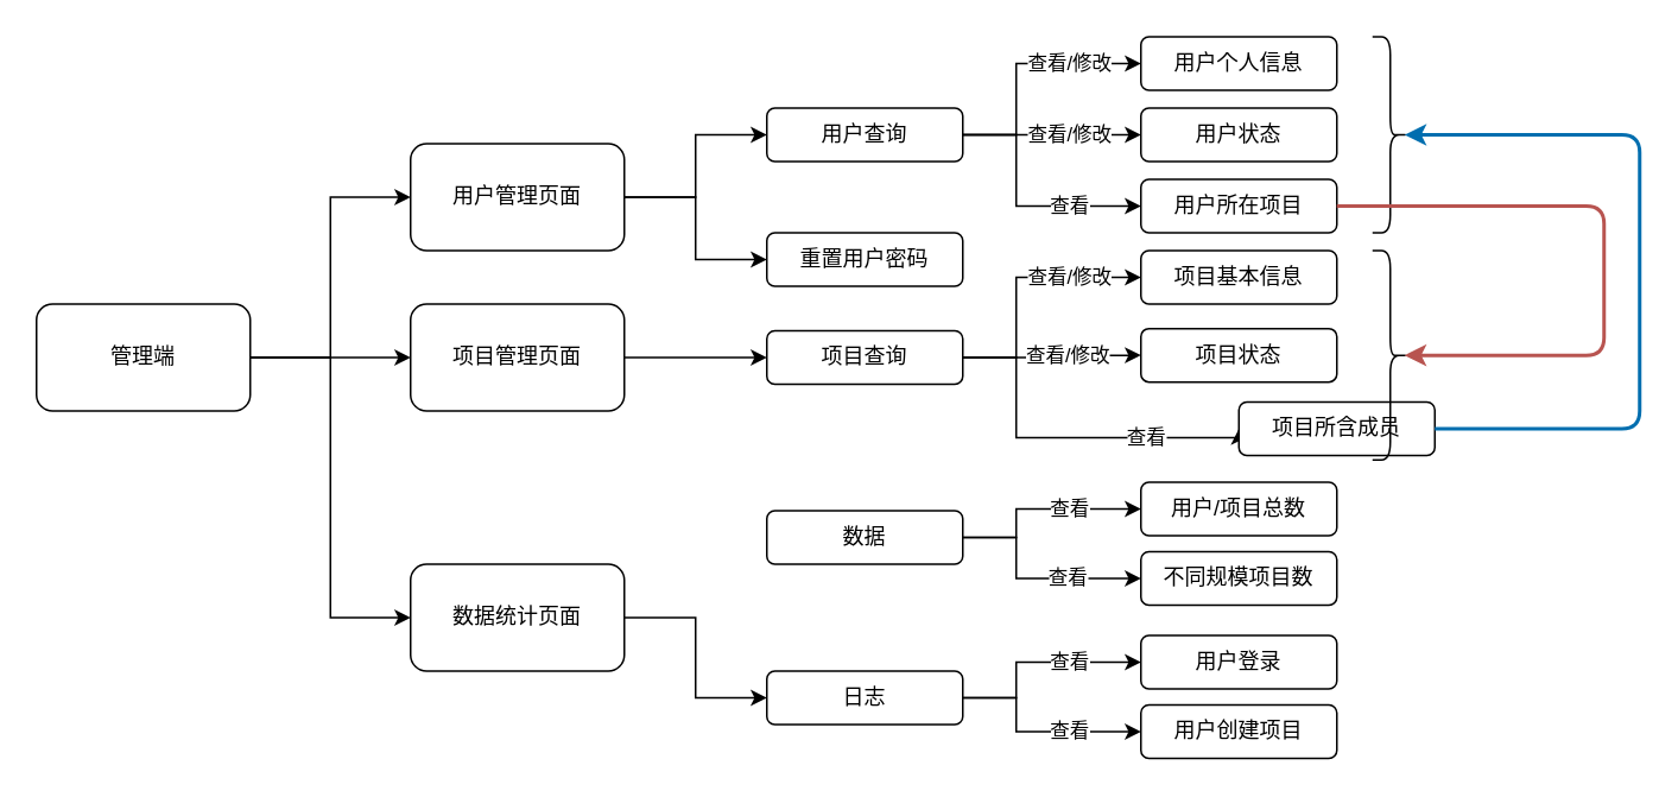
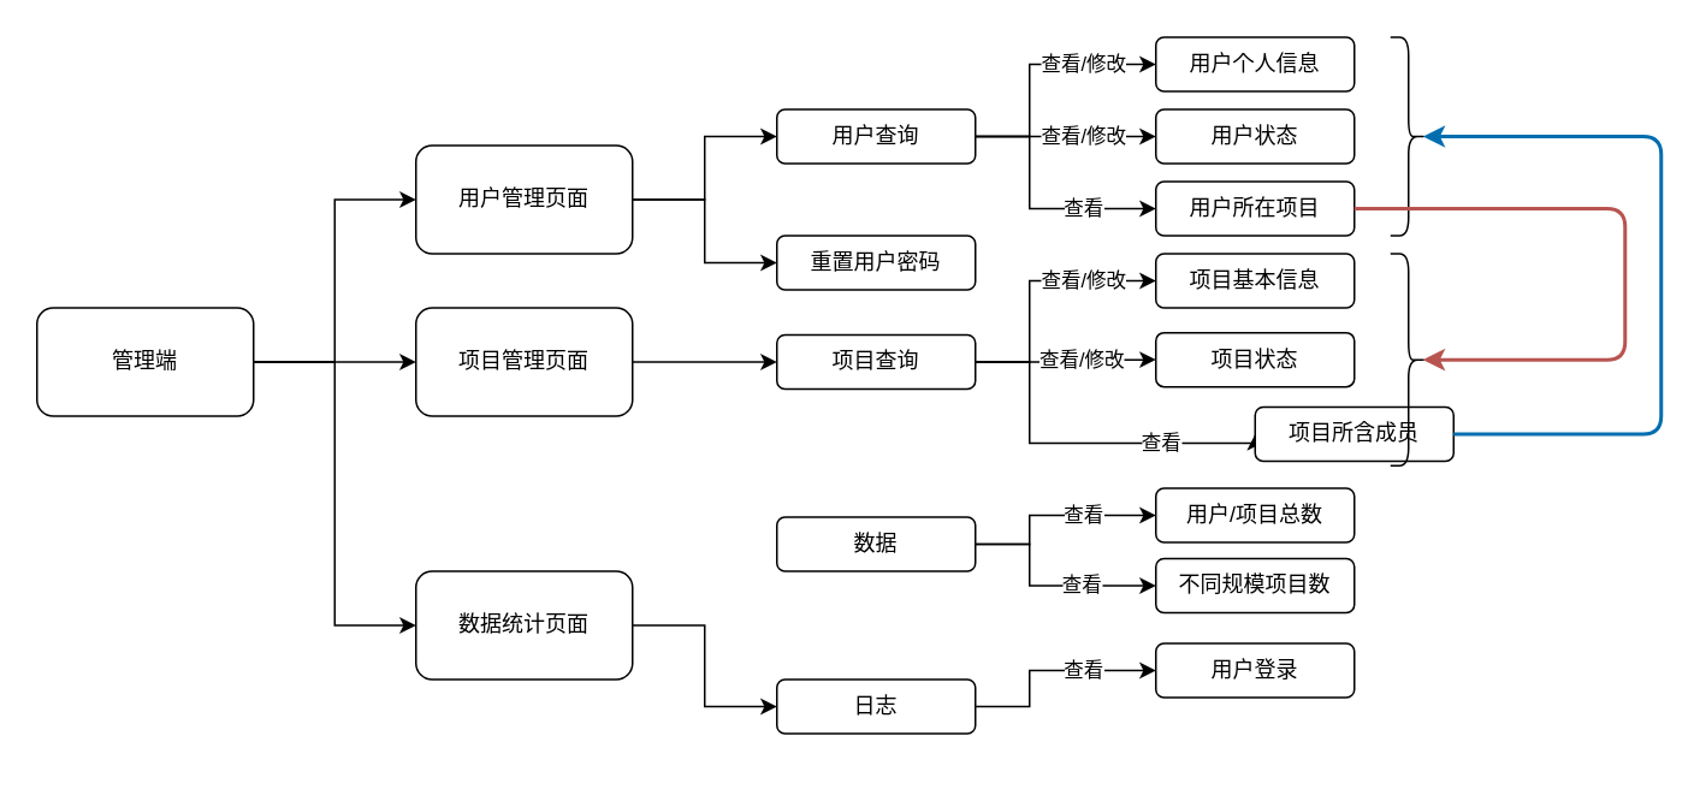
  <mxCell id="0" />
  <mxCell id="1" parent="0" />
  <mxCell id="2" style="edgeStyle=orthogonalEdgeStyle;rounded=0;orthogonalLoop=1;jettySize=auto;html=1;exitX=1;exitY=0.5;exitDx=0;exitDy=0;entryX=0;entryY=0.5;entryDx=0;entryDy=0;" parent="1" source="5" target="8" edge="1"><mxGeometry relative="1" as="geometry" /></mxCell>
  <mxCell id="3" style="edgeStyle=orthogonalEdgeStyle;rounded=0;orthogonalLoop=1;jettySize=auto;html=1;exitX=1;exitY=0.5;exitDx=0;exitDy=0;" parent="1" source="5" edge="1"><mxGeometry relative="1" as="geometry"><mxPoint x="230" y="200" as="targetPoint" /></mxGeometry></mxCell>
  <mxCell id="4" style="edgeStyle=orthogonalEdgeStyle;rounded=0;orthogonalLoop=1;jettySize=auto;html=1;exitX=1;exitY=0.5;exitDx=0;exitDy=0;entryX=0;entryY=0.5;entryDx=0;entryDy=0;" parent="1" source="5" target="10" edge="1"><mxGeometry relative="1" as="geometry" /></mxCell>
  <mxCell id="5" value="管理端" style="rounded=1;whiteSpace=wrap;html=1;" parent="1" vertex="1"><mxGeometry x="20" y="170" width="120" height="60" as="geometry" /></mxCell>
  <mxCell id="6" style="edgeStyle=orthogonalEdgeStyle;rounded=0;orthogonalLoop=1;jettySize=auto;html=1;exitX=1;exitY=0.5;exitDx=0;exitDy=0;entryX=0;entryY=0.5;entryDx=0;entryDy=0;" parent="1" source="8" target="14" edge="1"><mxGeometry relative="1" as="geometry" /></mxCell>
  <mxCell id="7" style="edgeStyle=orthogonalEdgeStyle;rounded=0;orthogonalLoop=1;jettySize=auto;html=1;exitX=1;exitY=0.5;exitDx=0;exitDy=0;entryX=0;entryY=0.5;entryDx=0;entryDy=0;" parent="1" source="8" target="17" edge="1"><mxGeometry relative="1" as="geometry" /></mxCell>
  <mxCell id="8" value="用户管理页面" style="whiteSpace=wrap;html=1;rounded=1;" parent="1" vertex="1"><mxGeometry x="230" y="80" width="120" height="60" as="geometry" /></mxCell>
  <mxCell id="9" style="edgeStyle=orthogonalEdgeStyle;rounded=0;orthogonalLoop=1;jettySize=auto;html=1;exitX=1;exitY=0.5;exitDx=0;exitDy=0;entryX=0;entryY=0.5;entryDx=0;entryDy=0;" parent="1" source="10" target="34" edge="1"><mxGeometry relative="1" as="geometry" /></mxCell>
  <mxCell id="10" value="数据统计页面" style="whiteSpace=wrap;html=1;rounded=1;" parent="1" vertex="1"><mxGeometry x="230" y="316" width="120" height="60" as="geometry" /></mxCell>
  <mxCell id="11" value="查看" style="edgeStyle=orthogonalEdgeStyle;rounded=0;orthogonalLoop=1;jettySize=auto;html=1;exitX=1;exitY=0.5;exitDx=0;exitDy=0;entryX=0;entryY=0.5;entryDx=0;entryDy=0;" parent="1" source="14" target="15" edge="1"><mxGeometry x="0.429" relative="1" as="geometry"><Array as="points"><mxPoint x="570" y="75" /><mxPoint x="570" y="115" /></Array><mxPoint as="offset" /></mxGeometry></mxCell>
  <mxCell id="12" value="查看/修改" style="edgeStyle=orthogonalEdgeStyle;rounded=0;orthogonalLoop=1;jettySize=auto;html=1;exitX=1;exitY=0.5;exitDx=0;exitDy=0;entryX=0;entryY=0.5;entryDx=0;entryDy=0;" parent="1" source="14" target="16" edge="1"><mxGeometry x="0.429" relative="1" as="geometry"><Array as="points"><mxPoint x="570" y="75" /><mxPoint x="570" y="35" /></Array><mxPoint as="offset" /></mxGeometry></mxCell>
  <mxCell id="13" value="查看/修改" style="edgeStyle=orthogonalEdgeStyle;rounded=0;orthogonalLoop=1;jettySize=auto;html=1;exitX=1;exitY=0.5;exitDx=0;exitDy=0;entryX=0;entryY=0.5;entryDx=0;entryDy=0;" parent="1" source="14" target="18" edge="1"><mxGeometry x="0.2" relative="1" as="geometry"><mxPoint as="offset" /></mxGeometry></mxCell>
  <mxCell id="14" value="用户查询" style="rounded=1;whiteSpace=wrap;html=1;" parent="1" vertex="1"><mxGeometry x="430" y="60" width="110" height="30" as="geometry" /></mxCell>
  <mxCell id="15" value="用户所在项目" style="rounded=1;whiteSpace=wrap;html=1;" parent="1" vertex="1"><mxGeometry x="640" y="100" width="110" height="30" as="geometry" /></mxCell>
  <mxCell id="16" value="用户个人信息" style="rounded=1;whiteSpace=wrap;html=1;" parent="1" vertex="1"><mxGeometry x="640" y="20" width="110" height="30" as="geometry" /></mxCell>
  <mxCell id="17" value="重置用户密码" style="rounded=1;whiteSpace=wrap;html=1;" parent="1" vertex="1"><mxGeometry x="430" y="130" width="110" height="30" as="geometry" /></mxCell>
  <mxCell id="18" value="用户状态" style="rounded=1;whiteSpace=wrap;html=1;" parent="1" vertex="1"><mxGeometry x="640" y="60" width="110" height="30" as="geometry" /></mxCell>
  <mxCell id="19" style="edgeStyle=orthogonalEdgeStyle;rounded=0;orthogonalLoop=1;jettySize=auto;html=1;exitX=1;exitY=0.5;exitDx=0;exitDy=0;entryX=0;entryY=0.5;entryDx=0;entryDy=0;" parent="1" source="20" target="25" edge="1"><mxGeometry relative="1" as="geometry" /></mxCell>
  <mxCell id="20" value="项目管理页面" style="whiteSpace=wrap;html=1;rounded=1;" parent="1" vertex="1"><mxGeometry x="230" y="170" width="120" height="60" as="geometry" /></mxCell>
  <mxCell id="21" value="查看" style="edgeStyle=orthogonalEdgeStyle;rounded=0;orthogonalLoop=1;jettySize=auto;html=1;exitX=1;exitY=0.5;exitDx=0;exitDy=0;entryX=0;entryY=0.5;entryDx=0;entryDy=0;" parent="1" source="25" target="26" edge="1"><mxGeometry x="0.448" relative="1" as="geometry"><Array as="points"><mxPoint x="570" y="200" /><mxPoint x="570" y="245" /></Array><mxPoint as="offset" /></mxGeometry></mxCell>
  <mxCell id="22" value="查看/修改" style="edgeStyle=orthogonalEdgeStyle;rounded=0;orthogonalLoop=1;jettySize=auto;html=1;exitX=1;exitY=0.5;exitDx=0;exitDy=0;entryX=0;entryY=0.5;entryDx=0;entryDy=0;" parent="1" source="25" target="27" edge="1"><mxGeometry x="0.448" relative="1" as="geometry"><Array as="points"><mxPoint x="570" y="200" /><mxPoint x="570" y="155" /></Array><mxPoint as="offset" /></mxGeometry></mxCell>
  <mxCell id="23" style="edgeStyle=orthogonalEdgeStyle;rounded=0;orthogonalLoop=1;jettySize=auto;html=1;exitX=1;exitY=0.5;exitDx=0;exitDy=0;entryX=0;entryY=0.5;entryDx=0;entryDy=0;" parent="1" source="25" target="28" edge="1"><mxGeometry relative="1" as="geometry" /></mxCell>
  <mxCell id="24" value="查看/修改" style="edgeLabel;html=1;align=center;verticalAlign=middle;resizable=0;points=[];" parent="23" vertex="1" connectable="0"><mxGeometry x="0.184" relative="1" as="geometry"><mxPoint as="offset" /></mxGeometry></mxCell>
  <mxCell id="25" value="项目查询" style="rounded=1;whiteSpace=wrap;html=1;" parent="1" vertex="1"><mxGeometry x="430" y="185" width="110" height="30" as="geometry" /></mxCell>
  <mxCell id="26" value="项目所含成员" style="rounded=1;whiteSpace=wrap;html=1;" parent="1" vertex="1"><mxGeometry x="695" y="225" width="110" height="30" as="geometry" /></mxCell>
  <mxCell id="27" value="项目基本信息" style="rounded=1;whiteSpace=wrap;html=1;" parent="1" vertex="1"><mxGeometry x="640" y="140" width="110" height="30" as="geometry" /></mxCell>
  <mxCell id="28" value="项目状态" style="rounded=1;whiteSpace=wrap;html=1;" parent="1" vertex="1"><mxGeometry x="640" y="183.75" width="110" height="30" as="geometry" /></mxCell>
  <mxCell id="29" value="查看" style="edgeStyle=orthogonalEdgeStyle;rounded=0;orthogonalLoop=1;jettySize=auto;html=1;exitX=1;exitY=0.5;exitDx=0;exitDy=0;" parent="1" source="31" target="35" edge="1"><mxGeometry x="0.31" relative="1" as="geometry"><Array as="points"><mxPoint x="570" y="301" /><mxPoint x="570" y="285" /></Array><mxPoint as="offset" /></mxGeometry></mxCell>
  <mxCell id="30" value="查看" style="edgeStyle=orthogonalEdgeStyle;rounded=0;orthogonalLoop=1;jettySize=auto;html=1;exitX=1;exitY=0.5;exitDx=0;exitDy=0;entryX=0;entryY=0.5;entryDx=0;entryDy=0;" parent="1" source="31" target="36" edge="1"><mxGeometry x="0.333" relative="1" as="geometry"><Array as="points"><mxPoint x="570" y="301" /><mxPoint x="570" y="324" /></Array><mxPoint as="offset" /></mxGeometry></mxCell>
  <mxCell id="31" value="数据" style="rounded=1;whiteSpace=wrap;html=1;" parent="1" vertex="1"><mxGeometry x="430" y="286" width="110" height="30" as="geometry" /></mxCell>
  <mxCell id="32" value="查看" style="edgeStyle=orthogonalEdgeStyle;rounded=0;orthogonalLoop=1;jettySize=auto;html=1;exitX=1;exitY=0.5;exitDx=0;exitDy=0;entryX=0;entryY=0.5;entryDx=0;entryDy=0;" parent="1" source="34" target="37" edge="1"><mxGeometry x="0.333" relative="1" as="geometry"><Array as="points"><mxPoint x="570" y="391" /><mxPoint x="570" y="371" /></Array><mxPoint as="offset" /></mxGeometry></mxCell>
- <mxCell id="33" value="查看" style="edgeStyle=orthogonalEdgeStyle;rounded=0;orthogonalLoop=1;jettySize=auto;html=1;exitX=1;exitY=0.5;exitDx=0;exitDy=0;" parent="1" source="34" target="38" edge="1"><mxGeometry x="0.328" relative="1" as="geometry"><Array as="points"><mxPoint x="570" y="391" /><mxPoint x="570" y="410" /></Array><mxPoint as="offset" /></mxGeometry></mxCell>
  <mxCell id="34" value="日志" style="rounded=1;whiteSpace=wrap;html=1;" parent="1" vertex="1"><mxGeometry x="430" y="376" width="110" height="30" as="geometry" /></mxCell>
  <mxCell id="35" value="用户/项目总数" style="rounded=1;whiteSpace=wrap;html=1;" parent="1" vertex="1"><mxGeometry x="640" y="270" width="110" height="30" as="geometry" /></mxCell>
  <mxCell id="36" value="不同规模项目数" style="rounded=1;whiteSpace=wrap;html=1;" parent="1" vertex="1"><mxGeometry x="640" y="309" width="110" height="30" as="geometry" /></mxCell>
  <mxCell id="37" value="用户登录" style="rounded=1;whiteSpace=wrap;html=1;" parent="1" vertex="1"><mxGeometry x="640" y="356" width="110" height="30" as="geometry" /></mxCell>
- <mxCell id="38" value="用户创建项目" style="rounded=1;whiteSpace=wrap;html=1;" parent="1" vertex="1"><mxGeometry x="640" y="395" width="110" height="30" as="geometry" /></mxCell>
  <mxCell id="39" value="" style="shape=curlyBracket;whiteSpace=wrap;html=1;rounded=1;gradientColor=#ffffff;direction=south;rotation=90;size=0.5;" parent="1" vertex="1"><mxGeometry x="725" y="65" width="110" height="20" as="geometry" /></mxCell>
  <mxCell id="40" value="" style="shape=curlyBracket;whiteSpace=wrap;html=1;rounded=1;gradientColor=#ffffff;direction=south;rotation=90;size=0.5;" parent="1" vertex="1"><mxGeometry x="721.25" y="188.75" width="117.5" height="20" as="geometry" /></mxCell>
  <mxCell id="41" value="" style="edgeStyle=elbowEdgeStyle;elbow=vertical;endArrow=classic;html=1;exitX=1;exitY=0.5;exitDx=0;exitDy=0;entryX=0.1;entryY=0.5;entryDx=0;entryDy=0;entryPerimeter=0;fillColor=#f8cecc;strokeColor=#b85450;strokeWidth=2;" parent="1" source="15" target="40" edge="1"><mxGeometry width="50" height="50" relative="1" as="geometry"><mxPoint x="380" y="250" as="sourcePoint" /><mxPoint x="430" y="200" as="targetPoint" /><Array as="points"><mxPoint x="900" y="60" /></Array></mxGeometry></mxCell>
  <mxCell id="42" value="" style="edgeStyle=elbowEdgeStyle;elbow=vertical;endArrow=classic;html=1;exitX=1;exitY=0.5;exitDx=0;exitDy=0;entryX=0.1;entryY=0.5;entryDx=0;entryDy=0;entryPerimeter=0;fillColor=#1ba1e2;strokeColor=#006EAF;strokeWidth=2;" parent="1" source="26" target="39" edge="1"><mxGeometry width="50" height="50" relative="1" as="geometry"><mxPoint x="870" y="266.25" as="sourcePoint" /><mxPoint x="908" y="430" as="targetPoint" /><Array as="points"><mxPoint x="920" y="130" /></Array></mxGeometry></mxCell>
